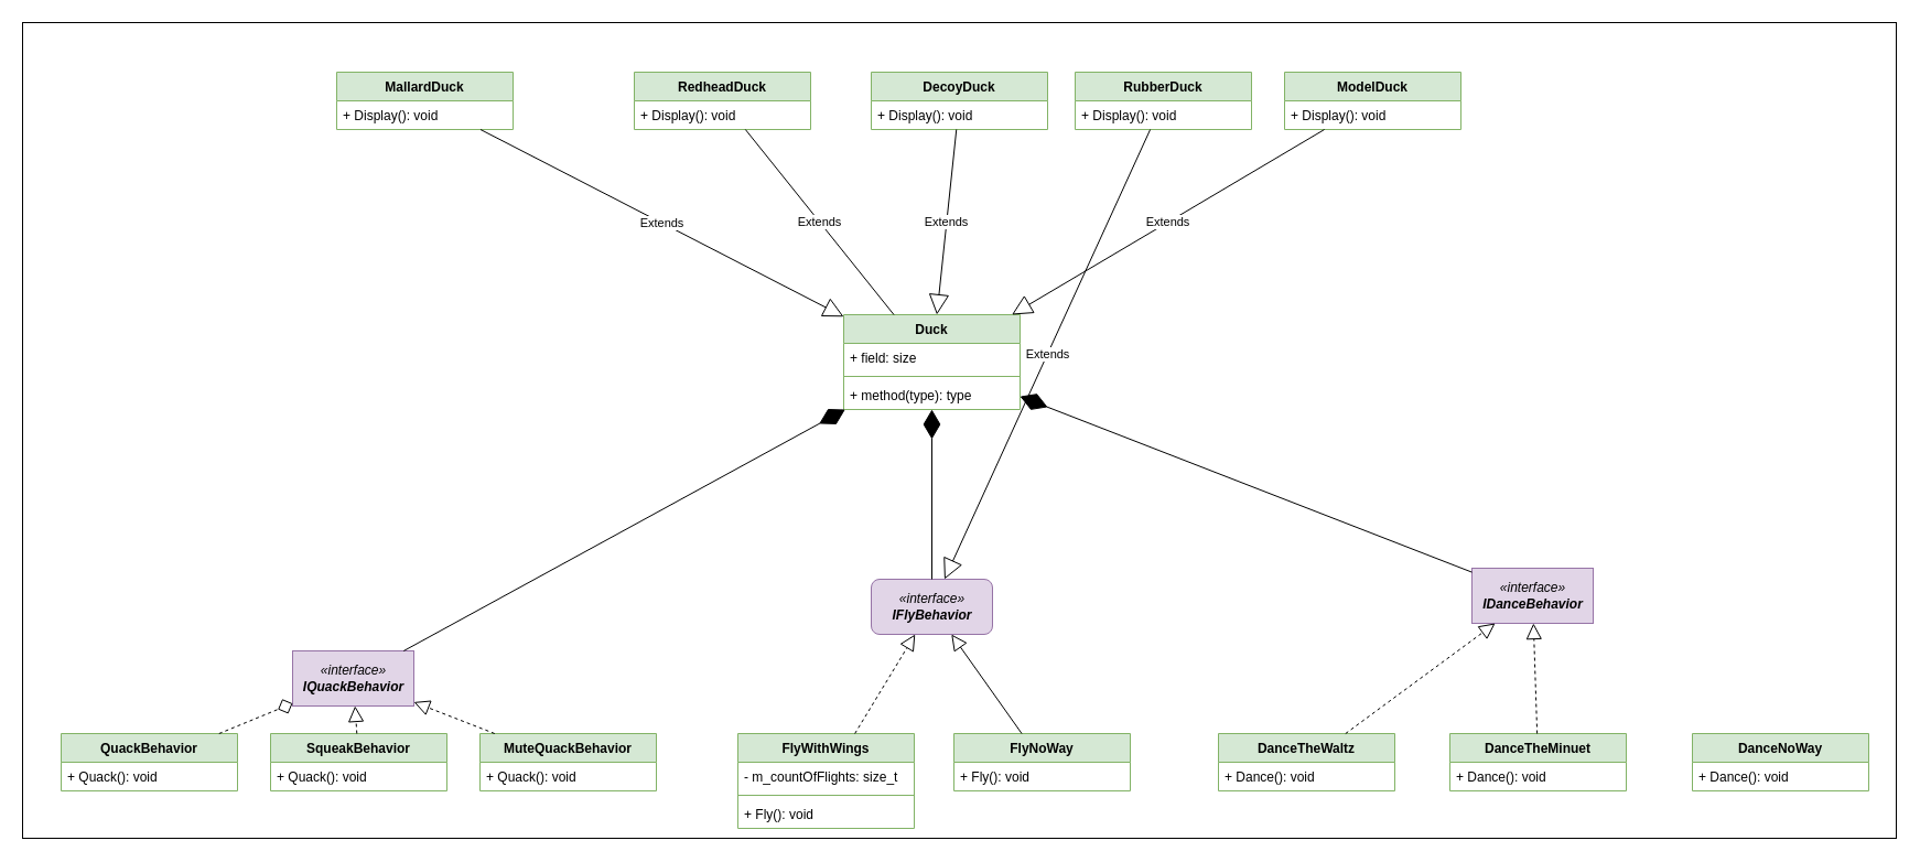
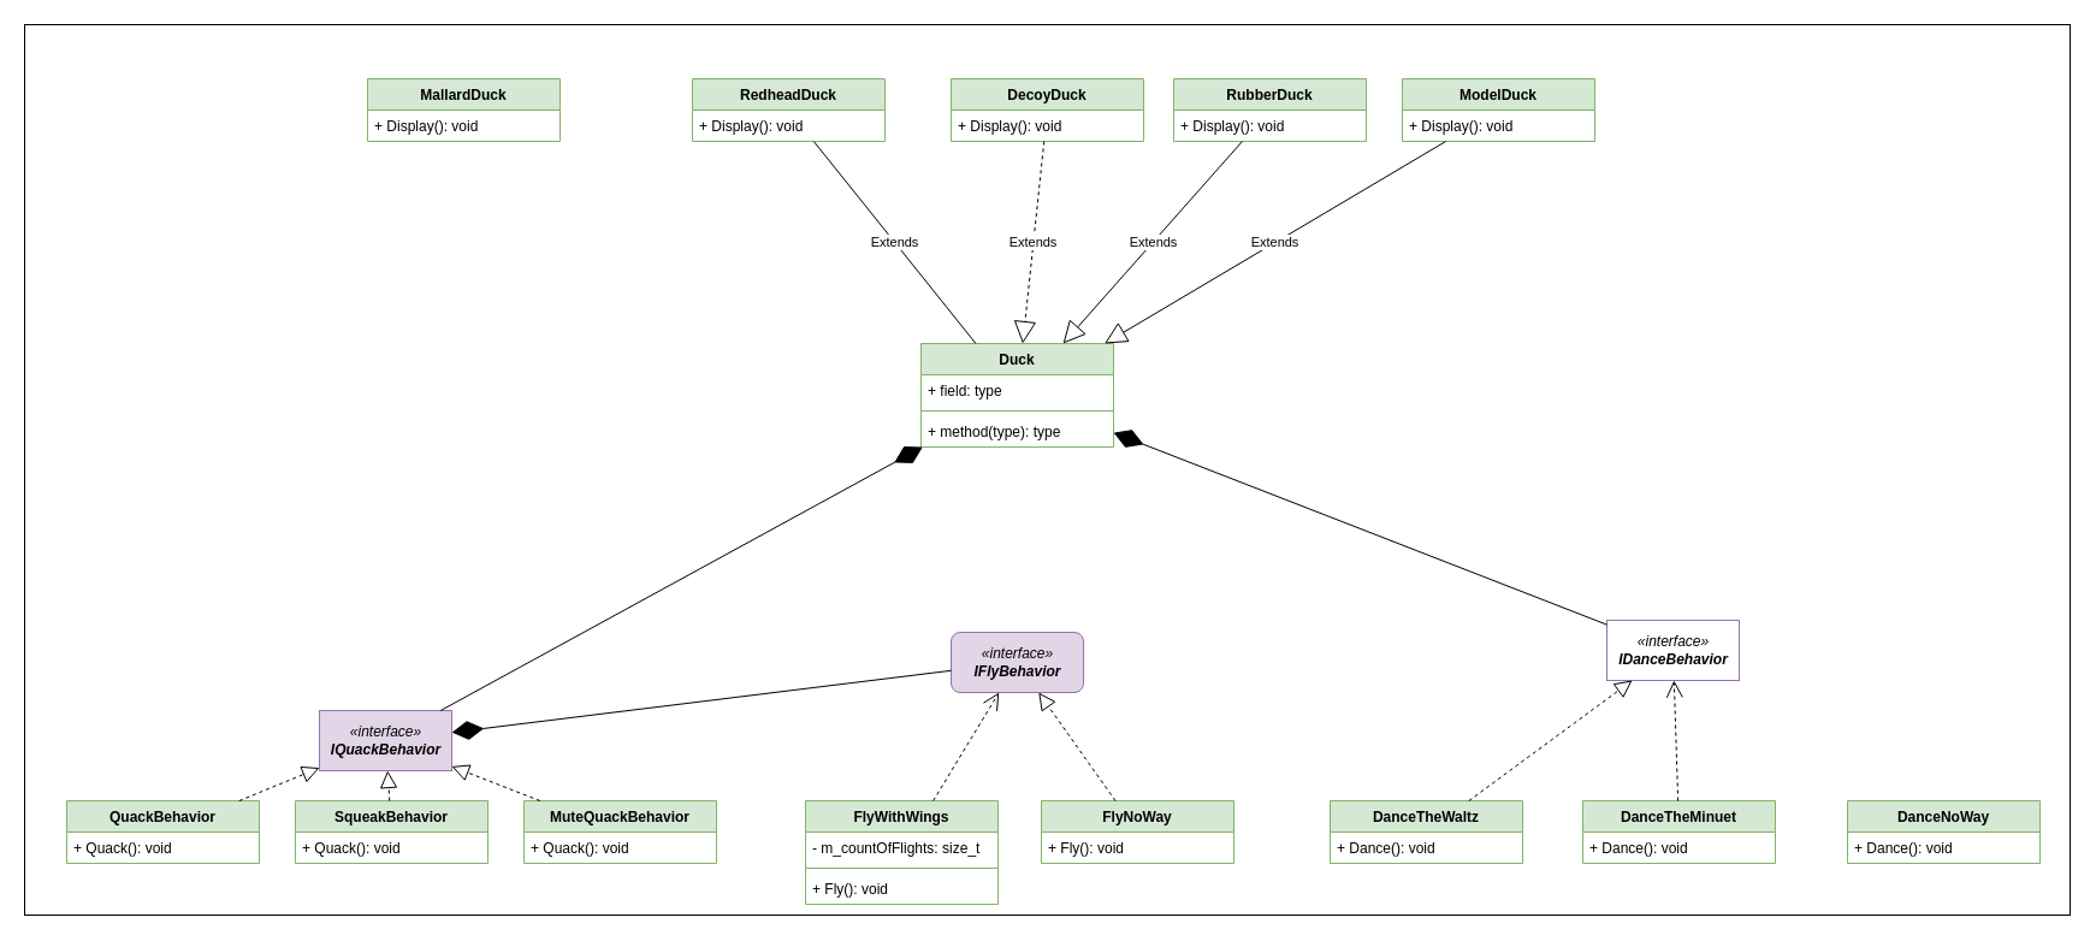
  <mxCell id="0" />
  <mxCell id="1" parent="0" />
  <mxCell id="2" value="" style="rounded=0;whiteSpace=wrap;html=1;" vertex="1" parent="1"><mxGeometry x="20" y="20" width="1700" height="740" as="geometry" /></mxCell>
  <mxCell id="3" value="«interface»&lt;br&gt;&lt;b&gt;IFlyBehavior&lt;/b&gt;" style="html=1;fillColor=#e1d5e7;strokeColor=#9673a6;fontStyle=2;rounded=1;" parent="1" vertex="1"><mxGeometry x="790" y="525" width="110" height="50" as="geometry" /></mxCell>
  <mxCell id="4" value="«interface»&lt;br&gt;&lt;b&gt;IQuackBehavior&lt;/b&gt;" style="html=1;fillColor=#e1d5e7;strokeColor=#9673a6;fontStyle=2" parent="1" vertex="1"><mxGeometry x="265" y="590" width="110" height="50" as="geometry" /></mxCell>
- <mxCell id="5" value="«interface»&lt;br&gt;&lt;b&gt;IDanceBehavior&lt;/b&gt;" style="html=1;fillColor=#e1d5e7;strokeColor=#9673a6;fontStyle=2" parent="1" vertex="1"><mxGeometry x="1335" y="515" width="110" height="50" as="geometry" /></mxCell>
+ <mxCell id="5" value="«interface»&lt;br&gt;&lt;b&gt;IDanceBehavior&lt;/b&gt;" style="html=1;fillColor=#ffffff;strokeColor=#9673a6;fontStyle=2;" parent="1" vertex="1"><mxGeometry x="1335" y="515" width="110" height="50" as="geometry" /></mxCell>
  <mxCell id="6" value="FlyWithWings" style="swimlane;fontStyle=1;align=center;verticalAlign=top;childLayout=stackLayout;horizontal=1;startSize=26;horizontalStack=0;resizeParent=1;resizeParentMax=0;resizeLast=0;collapsible=1;marginBottom=0;fillColor=#d5e8d4;strokeColor=#82b366;" parent="1" vertex="1"><mxGeometry x="669" y="665" width="160" height="86" as="geometry" /></mxCell>
  <mxCell id="7" value="- m_countOfFlights: size_t" style="text;strokeColor=none;fillColor=none;align=left;verticalAlign=top;spacingLeft=4;spacingRight=4;overflow=hidden;rotatable=0;points=[[0,0.5],[1,0.5]];portConstraint=eastwest;" parent="6" vertex="1"><mxGeometry y="26" width="160" height="26" as="geometry" /></mxCell>
  <mxCell id="8" value="" style="line;strokeWidth=1;fillColor=none;align=left;verticalAlign=middle;spacingTop=-1;spacingLeft=3;spacingRight=3;rotatable=0;labelPosition=right;points=[];portConstraint=eastwest;strokeColor=inherit;" parent="6" vertex="1"><mxGeometry y="52" width="160" height="8" as="geometry" /></mxCell>
  <mxCell id="9" value="+ Fly(): void" style="text;strokeColor=none;fillColor=none;align=left;verticalAlign=top;spacingLeft=4;spacingRight=4;overflow=hidden;rotatable=0;points=[[0,0.5],[1,0.5]];portConstraint=eastwest;" parent="6" vertex="1"><mxGeometry y="60" width="160" height="26" as="geometry" /></mxCell>
- <mxCell id="10" value="" style="endArrow=block;dashed=1;endFill=0;endSize=12;html=1;rounded=0;" parent="1" source="6" target="3" edge="1"><mxGeometry width="160" relative="1" as="geometry"><mxPoint x="635" y="675" as="sourcePoint" /><mxPoint x="795" y="675" as="targetPoint" /></mxGeometry></mxCell>
+ <mxCell id="10" value="" style="endArrow=open;dashed=1;endFill=0;endSize=12;html=1;rounded=0;" parent="1" source="6" target="3" edge="1"><mxGeometry width="160" relative="1" as="geometry"><mxPoint x="635" y="675" as="sourcePoint" /><mxPoint x="795" y="675" as="targetPoint" /></mxGeometry></mxCell>
  <mxCell id="11" value="FlyNoWay" style="swimlane;fontStyle=1;align=center;verticalAlign=top;childLayout=stackLayout;horizontal=1;startSize=26;horizontalStack=0;resizeParent=1;resizeParentMax=0;resizeLast=0;collapsible=1;marginBottom=0;fillColor=#d5e8d4;strokeColor=#82b366;" parent="1" vertex="1"><mxGeometry x="865" y="665" width="160" height="52" as="geometry" /></mxCell>
  <mxCell id="12" value="+ Fly(): void" style="text;strokeColor=none;fillColor=none;align=left;verticalAlign=top;spacingLeft=4;spacingRight=4;overflow=hidden;rotatable=0;points=[[0,0.5],[1,0.5]];portConstraint=eastwest;" parent="11" vertex="1"><mxGeometry y="26" width="160" height="26" as="geometry" /></mxCell>
- <mxCell id="13" value="" style="endArrow=block;dashed=0;endFill=0;endSize=12;html=1;rounded=0;" parent="1" source="11" target="3" edge="1"><mxGeometry width="160" relative="1" as="geometry"><mxPoint x="745" y="515" as="sourcePoint" /><mxPoint x="905" y="515" as="targetPoint" /></mxGeometry></mxCell>
+ <mxCell id="13" value="" style="endArrow=block;dashed=1;endFill=0;endSize=12;html=1;rounded=0;" parent="1" source="11" target="3" edge="1"><mxGeometry width="160" relative="1" as="geometry"><mxPoint x="745" y="515" as="sourcePoint" /><mxPoint x="905" y="515" as="targetPoint" /></mxGeometry></mxCell>
  <mxCell id="14" value="QuackBehavior" style="swimlane;fontStyle=1;align=center;verticalAlign=top;childLayout=stackLayout;horizontal=1;startSize=26;horizontalStack=0;resizeParent=1;resizeParentMax=0;resizeLast=0;collapsible=1;marginBottom=0;fillColor=#d5e8d4;strokeColor=#82b366;" parent="1" vertex="1"><mxGeometry x="55" y="665" width="160" height="52" as="geometry" /></mxCell>
  <mxCell id="15" value="+ Quack(): void" style="text;strokeColor=none;fillColor=none;align=left;verticalAlign=top;spacingLeft=4;spacingRight=4;overflow=hidden;rotatable=0;points=[[0,0.5],[1,0.5]];portConstraint=eastwest;" parent="14" vertex="1"><mxGeometry y="26" width="160" height="26" as="geometry" /></mxCell>
  <mxCell id="16" value="SqueakBehavior" style="swimlane;fontStyle=1;align=center;verticalAlign=top;childLayout=stackLayout;horizontal=1;startSize=26;horizontalStack=0;resizeParent=1;resizeParentMax=0;resizeLast=0;collapsible=1;marginBottom=0;fillColor=#d5e8d4;strokeColor=#82b366;" parent="1" vertex="1"><mxGeometry x="245" y="665" width="160" height="52" as="geometry" /></mxCell>
  <mxCell id="17" value="+ Quack(): void" style="text;strokeColor=none;fillColor=none;align=left;verticalAlign=top;spacingLeft=4;spacingRight=4;overflow=hidden;rotatable=0;points=[[0,0.5],[1,0.5]];portConstraint=eastwest;" parent="16" vertex="1"><mxGeometry y="26" width="160" height="26" as="geometry" /></mxCell>
  <mxCell id="18" value="MuteQuackBehavior" style="swimlane;fontStyle=1;align=center;verticalAlign=top;childLayout=stackLayout;horizontal=1;startSize=26;horizontalStack=0;resizeParent=1;resizeParentMax=0;resizeLast=0;collapsible=1;marginBottom=0;fillColor=#d5e8d4;strokeColor=#82b366;" parent="1" vertex="1"><mxGeometry x="435" y="665" width="160" height="52" as="geometry" /></mxCell>
  <mxCell id="19" value="+ Quack(): void" style="text;strokeColor=none;fillColor=none;align=left;verticalAlign=top;spacingLeft=4;spacingRight=4;overflow=hidden;rotatable=0;points=[[0,0.5],[1,0.5]];portConstraint=eastwest;" parent="18" vertex="1"><mxGeometry y="26" width="160" height="26" as="geometry" /></mxCell>
- <mxCell id="20" value="" style="endArrow=diamond;dashed=1;endFill=0;endSize=12;html=1;rounded=0;" parent="1" source="14" target="4" edge="1"><mxGeometry width="160" relative="1" as="geometry"><mxPoint x="395" y="515" as="sourcePoint" /><mxPoint x="555" y="515" as="targetPoint" /></mxGeometry></mxCell>
+ <mxCell id="20" value="" style="endArrow=block;dashed=1;endFill=0;endSize=12;html=1;rounded=0;" parent="1" source="14" target="4" edge="1"><mxGeometry width="160" relative="1" as="geometry"><mxPoint x="395" y="515" as="sourcePoint" /><mxPoint x="555" y="515" as="targetPoint" /></mxGeometry></mxCell>
  <mxCell id="21" value="" style="endArrow=block;dashed=1;endFill=0;endSize=12;html=1;rounded=0;" parent="1" source="16" target="4" edge="1"><mxGeometry width="160" relative="1" as="geometry"><mxPoint x="395" y="515" as="sourcePoint" /><mxPoint x="555" y="515" as="targetPoint" /></mxGeometry></mxCell>
  <mxCell id="22" value="" style="endArrow=block;dashed=1;endFill=0;endSize=12;html=1;rounded=0;" parent="1" source="18" target="4" edge="1"><mxGeometry width="160" relative="1" as="geometry"><mxPoint x="395" y="515" as="sourcePoint" /><mxPoint x="555" y="515" as="targetPoint" /></mxGeometry></mxCell>
  <mxCell id="23" value="Duck&#10;" style="swimlane;fontStyle=1;align=center;verticalAlign=top;childLayout=stackLayout;horizontal=1;startSize=26;horizontalStack=0;resizeParent=1;resizeParentMax=0;resizeLast=0;collapsible=1;marginBottom=0;fillColor=#d5e8d4;strokeColor=#82b366;" parent="1" vertex="1"><mxGeometry x="765" y="285" width="160" height="86" as="geometry" /></mxCell>
- <mxCell id="24" value="+ field: size" style="text;strokeColor=none;fillColor=none;align=left;verticalAlign=top;spacingLeft=4;spacingRight=4;overflow=hidden;rotatable=0;points=[[0,0.5],[1,0.5]];portConstraint=eastwest;" parent="23" vertex="1"><mxGeometry y="26" width="160" height="26" as="geometry" /></mxCell>
+ <mxCell id="24" value="+ field: type" style="text;strokeColor=none;fillColor=none;align=left;verticalAlign=top;spacingLeft=4;spacingRight=4;overflow=hidden;rotatable=0;points=[[0,0.5],[1,0.5]];portConstraint=eastwest;" parent="23" vertex="1"><mxGeometry y="26" width="160" height="26" as="geometry" /></mxCell>
  <mxCell id="25" value="" style="line;strokeWidth=1;fillColor=none;align=left;verticalAlign=middle;spacingTop=-1;spacingLeft=3;spacingRight=3;rotatable=0;labelPosition=right;points=[];portConstraint=eastwest;strokeColor=inherit;" parent="23" vertex="1"><mxGeometry y="52" width="160" height="8" as="geometry" /></mxCell>
  <mxCell id="26" value="+ method(type): type" style="text;strokeColor=none;fillColor=none;align=left;verticalAlign=top;spacingLeft=4;spacingRight=4;overflow=hidden;rotatable=0;points=[[0,0.5],[1,0.5]];portConstraint=eastwest;" parent="23" vertex="1"><mxGeometry y="60" width="160" height="26" as="geometry" /></mxCell>
  <mxCell id="27" value="" style="endArrow=diamondThin;endFill=1;endSize=24;html=1;rounded=0;" parent="1" source="4" target="23" edge="1"><mxGeometry width="160" relative="1" as="geometry"><mxPoint x="595" y="505" as="sourcePoint" /><mxPoint x="755" y="505" as="targetPoint" /></mxGeometry></mxCell>
- <mxCell id="28" value="" style="endArrow=diamondThin;endFill=1;endSize=24;html=1;rounded=0;" parent="1" source="3" target="23" edge="1"><mxGeometry width="160" relative="1" as="geometry"><mxPoint x="379.811" y="525" as="sourcePoint" /><mxPoint x="637.925" y="381" as="targetPoint" /></mxGeometry></mxCell>
+ <mxCell id="28" value="" style="endArrow=diamondThin;endFill=1;endSize=24;html=1;rounded=0;" parent="1" source="3" target="4" edge="1"><mxGeometry width="160" relative="1" as="geometry"><mxPoint x="379.811" y="525" as="sourcePoint" /><mxPoint x="637.925" y="381" as="targetPoint" /></mxGeometry></mxCell>
  <mxCell id="29" value="" style="endArrow=diamondThin;endFill=1;endSize=24;html=1;rounded=0;" parent="1" source="5" target="23" edge="1"><mxGeometry width="160" relative="1" as="geometry"><mxPoint x="595" y="505" as="sourcePoint" /><mxPoint x="755" y="505" as="targetPoint" /></mxGeometry></mxCell>
  <mxCell id="30" value="MallardDuck" style="swimlane;fontStyle=1;align=center;verticalAlign=top;childLayout=stackLayout;horizontal=1;startSize=26;horizontalStack=0;resizeParent=1;resizeParentMax=0;resizeLast=0;collapsible=1;marginBottom=0;fillColor=#d5e8d4;strokeColor=#82b366;" parent="1" vertex="1"><mxGeometry x="305" y="65" width="160" height="52" as="geometry" /></mxCell>
  <mxCell id="31" value="+ Display(): void&#10;" style="text;strokeColor=none;fillColor=none;align=left;verticalAlign=top;spacingLeft=4;spacingRight=4;overflow=hidden;rotatable=0;points=[[0,0.5],[1,0.5]];portConstraint=eastwest;" parent="30" vertex="1"><mxGeometry y="26" width="160" height="26" as="geometry" /></mxCell>
- <mxCell id="32" value="Extends" style="endArrow=block;endSize=16;endFill=0;html=1;rounded=0;" parent="1" source="30" target="23" edge="1"><mxGeometry width="160" relative="1" as="geometry"><mxPoint x="845" y="255" as="sourcePoint" /><mxPoint x="1005" y="255" as="targetPoint" /></mxGeometry></mxCell>
  <mxCell id="33" value="RedheadDuck" style="swimlane;fontStyle=1;align=center;verticalAlign=top;childLayout=stackLayout;horizontal=1;startSize=26;horizontalStack=0;resizeParent=1;resizeParentMax=0;resizeLast=0;collapsible=1;marginBottom=0;fillColor=#d5e8d4;strokeColor=#82b366;" parent="1" vertex="1"><mxGeometry x="575" y="65" width="160" height="52" as="geometry" /></mxCell>
  <mxCell id="34" value="+ Display(): void&#10;" style="text;strokeColor=none;fillColor=none;align=left;verticalAlign=top;spacingLeft=4;spacingRight=4;overflow=hidden;rotatable=0;points=[[0,0.5],[1,0.5]];portConstraint=eastwest;" parent="33" vertex="1"><mxGeometry y="26" width="160" height="26" as="geometry" /></mxCell>
  <mxCell id="35" value="DecoyDuck" style="swimlane;fontStyle=1;align=center;verticalAlign=top;childLayout=stackLayout;horizontal=1;startSize=26;horizontalStack=0;resizeParent=1;resizeParentMax=0;resizeLast=0;collapsible=1;marginBottom=0;fillColor=#d5e8d4;strokeColor=#82b366;" parent="1" vertex="1"><mxGeometry x="790" y="65" width="160" height="52" as="geometry" /></mxCell>
  <mxCell id="36" value="+ Display(): void&#10;" style="text;strokeColor=none;fillColor=none;align=left;verticalAlign=top;spacingLeft=4;spacingRight=4;overflow=hidden;rotatable=0;points=[[0,0.5],[1,0.5]];portConstraint=eastwest;" parent="35" vertex="1"><mxGeometry y="26" width="160" height="26" as="geometry" /></mxCell>
  <mxCell id="37" value="Extends" style="endArrow=none;endSize=16;endFill=0;html=1;rounded=0;" parent="1" source="33" target="23" edge="1"><mxGeometry width="160" relative="1" as="geometry"><mxPoint x="845" y="255" as="sourcePoint" /><mxPoint x="1005" y="255" as="targetPoint" /></mxGeometry></mxCell>
- <mxCell id="38" value="Extends" style="endArrow=block;endSize=16;endFill=0;html=1;rounded=0;" parent="1" source="35" target="23" edge="1"><mxGeometry width="160" relative="1" as="geometry"><mxPoint x="855" y="151" as="sourcePoint" /><mxPoint x="855" y="295" as="targetPoint" /></mxGeometry></mxCell>
+ <mxCell id="38" value="Extends" style="endArrow=block;endSize=16;endFill=0;html=1;rounded=0;dashed=1;" parent="1" source="35" target="23" edge="1"><mxGeometry width="160" relative="1" as="geometry"><mxPoint x="855" y="151" as="sourcePoint" /><mxPoint x="855" y="295" as="targetPoint" /></mxGeometry></mxCell>
  <mxCell id="39" value="RubberDuck" style="swimlane;fontStyle=1;align=center;verticalAlign=top;childLayout=stackLayout;horizontal=1;startSize=26;horizontalStack=0;resizeParent=1;resizeParentMax=0;resizeLast=0;collapsible=1;marginBottom=0;fillColor=#d5e8d4;strokeColor=#82b366;" parent="1" vertex="1"><mxGeometry x="975" y="65" width="160" height="52" as="geometry" /></mxCell>
  <mxCell id="40" value="+ Display(): void&#10;" style="text;strokeColor=none;fillColor=none;align=left;verticalAlign=top;spacingLeft=4;spacingRight=4;overflow=hidden;rotatable=0;points=[[0,0.5],[1,0.5]];portConstraint=eastwest;" parent="39" vertex="1"><mxGeometry y="26" width="160" height="26" as="geometry" /></mxCell>
  <mxCell id="41" value="ModelDuck" style="swimlane;fontStyle=1;align=center;verticalAlign=top;childLayout=stackLayout;horizontal=1;startSize=26;horizontalStack=0;resizeParent=1;resizeParentMax=0;resizeLast=0;collapsible=1;marginBottom=0;fillColor=#d5e8d4;strokeColor=#82b366;" parent="1" vertex="1"><mxGeometry x="1165" y="65" width="160" height="52" as="geometry" /></mxCell>
  <mxCell id="42" value="+ Display(): void&#10;" style="text;strokeColor=none;fillColor=none;align=left;verticalAlign=top;spacingLeft=4;spacingRight=4;overflow=hidden;rotatable=0;points=[[0,0.5],[1,0.5]];portConstraint=eastwest;" parent="41" vertex="1"><mxGeometry y="26" width="160" height="26" as="geometry" /></mxCell>
- <mxCell id="43" value="Extends" style="endArrow=block;endSize=16;endFill=0;html=1;rounded=0;" parent="1" source="39" target="3" edge="1"><mxGeometry width="160" relative="1" as="geometry"><mxPoint x="875.114" y="161" as="sourcePoint" /><mxPoint x="859.886" y="295" as="targetPoint" /></mxGeometry></mxCell>
+ <mxCell id="43" value="Extends" style="endArrow=block;endSize=16;endFill=0;html=1;rounded=0;" parent="1" source="39" target="23" edge="1"><mxGeometry width="160" relative="1" as="geometry"><mxPoint x="875.114" y="161" as="sourcePoint" /><mxPoint x="859.886" y="295" as="targetPoint" /></mxGeometry></mxCell>
  <mxCell id="44" value="Extends" style="endArrow=block;endSize=16;endFill=0;html=1;rounded=0;" parent="1" source="41" target="23" edge="1"><mxGeometry width="160" relative="1" as="geometry"><mxPoint x="885.114" y="171" as="sourcePoint" /><mxPoint x="869.886" y="305" as="targetPoint" /></mxGeometry></mxCell>
  <mxCell id="45" value="DanceTheWaltz" style="swimlane;fontStyle=1;align=center;verticalAlign=top;childLayout=stackLayout;horizontal=1;startSize=26;horizontalStack=0;resizeParent=1;resizeParentMax=0;resizeLast=0;collapsible=1;marginBottom=0;fillColor=#d5e8d4;strokeColor=#82b366;" parent="1" vertex="1"><mxGeometry x="1105" y="665" width="160" height="52" as="geometry" /></mxCell>
  <mxCell id="46" value="+ Dance(): void" style="text;strokeColor=none;fillColor=none;align=left;verticalAlign=top;spacingLeft=4;spacingRight=4;overflow=hidden;rotatable=0;points=[[0,0.5],[1,0.5]];portConstraint=eastwest;" parent="45" vertex="1"><mxGeometry y="26" width="160" height="26" as="geometry" /></mxCell>
  <mxCell id="47" value="DanceTheMinuet" style="swimlane;fontStyle=1;align=center;verticalAlign=top;childLayout=stackLayout;horizontal=1;startSize=26;horizontalStack=0;resizeParent=1;resizeParentMax=0;resizeLast=0;collapsible=1;marginBottom=0;fillColor=#d5e8d4;strokeColor=#82b366;" parent="1" vertex="1"><mxGeometry x="1315" y="665" width="160" height="52" as="geometry" /></mxCell>
  <mxCell id="48" value="+ Dance(): void" style="text;strokeColor=none;fillColor=none;align=left;verticalAlign=top;spacingLeft=4;spacingRight=4;overflow=hidden;rotatable=0;points=[[0,0.5],[1,0.5]];portConstraint=eastwest;" parent="47" vertex="1"><mxGeometry y="26" width="160" height="26" as="geometry" /></mxCell>
  <mxCell id="49" value="DanceNoWay" style="swimlane;fontStyle=1;align=center;verticalAlign=top;childLayout=stackLayout;horizontal=1;startSize=26;horizontalStack=0;resizeParent=1;resizeParentMax=0;resizeLast=0;collapsible=1;marginBottom=0;fillColor=#d5e8d4;strokeColor=#82b366;" parent="1" vertex="1"><mxGeometry x="1535" y="665" width="160" height="52" as="geometry" /></mxCell>
  <mxCell id="50" value="+ Dance(): void" style="text;strokeColor=none;fillColor=none;align=left;verticalAlign=top;spacingLeft=4;spacingRight=4;overflow=hidden;rotatable=0;points=[[0,0.5],[1,0.5]];portConstraint=eastwest;" parent="49" vertex="1"><mxGeometry y="26" width="160" height="26" as="geometry" /></mxCell>
  <mxCell id="51" value="" style="endArrow=block;dashed=1;endFill=0;endSize=12;html=1;rounded=0;" parent="1" source="45" target="5" edge="1"><mxGeometry width="160" relative="1" as="geometry"><mxPoint x="1305" y="425" as="sourcePoint" /><mxPoint x="1465" y="425" as="targetPoint" /></mxGeometry></mxCell>
- <mxCell id="52" value="" style="endArrow=block;dashed=1;endFill=0;endSize=12;html=1;rounded=0;" parent="1" source="47" target="5" edge="1"><mxGeometry width="160" relative="1" as="geometry"><mxPoint x="1305" y="425" as="sourcePoint" /><mxPoint x="1465" y="425" as="targetPoint" /></mxGeometry></mxCell>
+ <mxCell id="52" value="" style="endArrow=open;dashed=1;endFill=0;endSize=12;html=1;rounded=0;" parent="1" source="47" target="5" edge="1"><mxGeometry width="160" relative="1" as="geometry"><mxPoint x="1305" y="425" as="sourcePoint" /><mxPoint x="1465" y="425" as="targetPoint" /></mxGeometry></mxCell>
